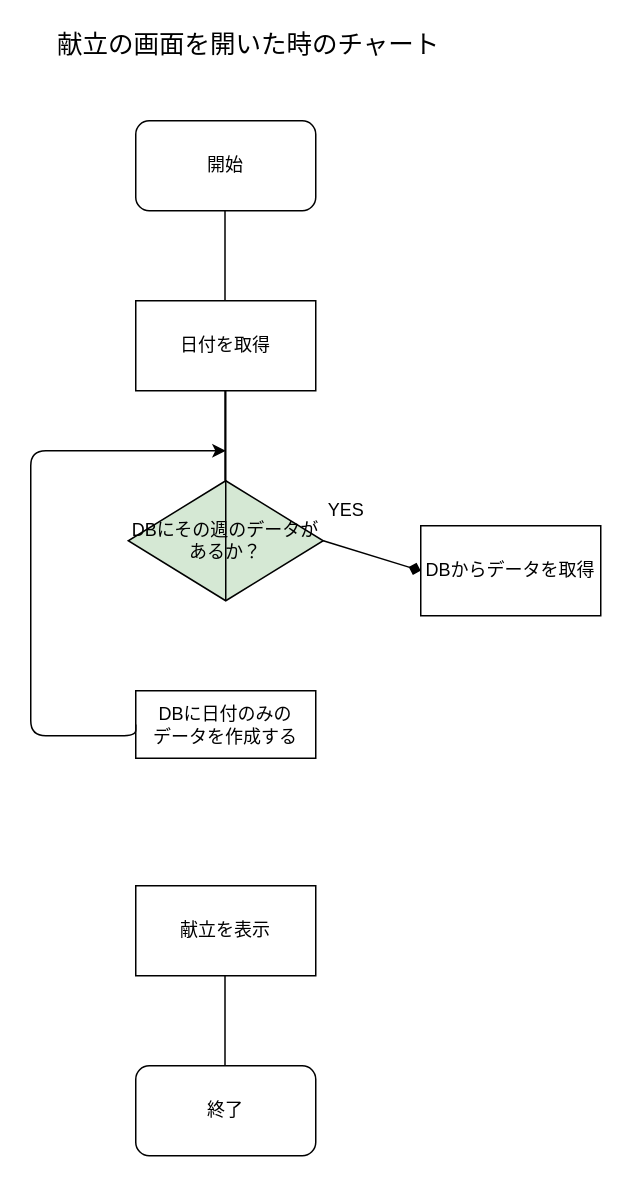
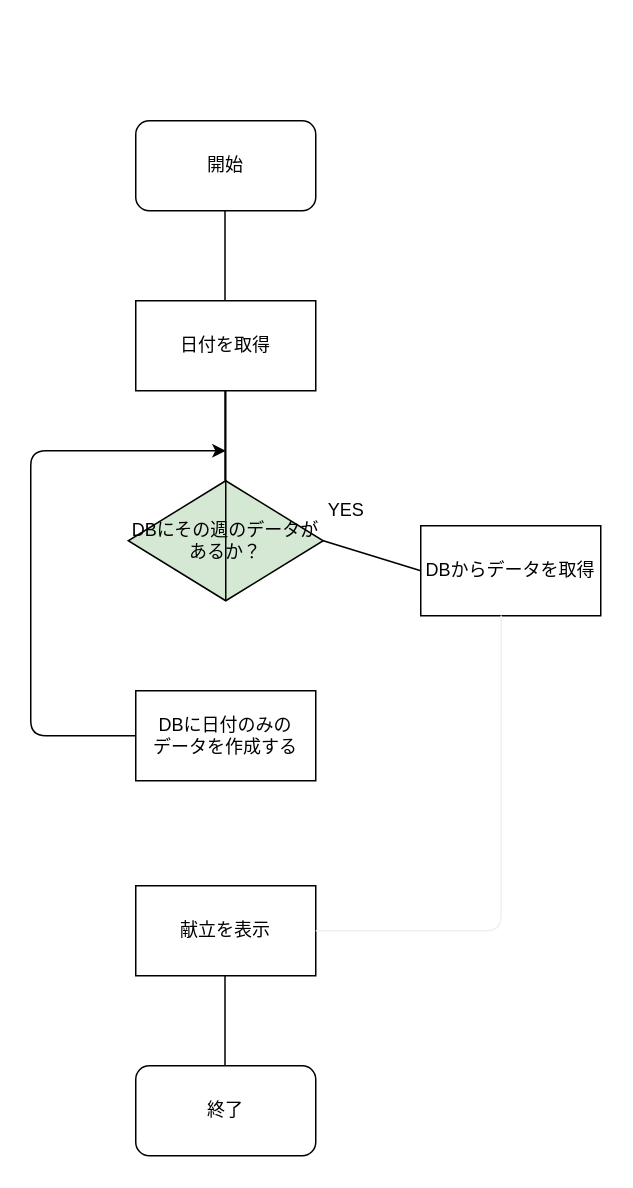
  <mxCell id="0" />
  <mxCell id="1" parent="0" />
  <mxCell id="2" value="開始" style="rounded=1;whiteSpace=wrap;html=1;" vertex="1" parent="1"><mxGeometry x="90" y="80" width="120" height="60" as="geometry" /></mxCell>
  <mxCell id="3" value="日付を取得" style="rounded=0;whiteSpace=wrap;html=1;" vertex="1" parent="1"><mxGeometry x="90" y="200" width="120" height="60" as="geometry" /></mxCell>
  <mxCell id="4" value="DBにその週のデータが&lt;br&gt;あるか？" style="rhombus;whiteSpace=wrap;html=1;fillColor=#d5e8d4;" vertex="1" parent="1"><mxGeometry x="85" y="320" width="130" height="80" as="geometry" /></mxCell>
  <mxCell id="5" value="DBからデータを取得" style="rounded=0;whiteSpace=wrap;html=1;" vertex="1" parent="1"><mxGeometry x="280" y="350" width="120" height="60" as="geometry" /></mxCell>
- <mxCell id="6" value="" style="endArrow=diamond;html=1;exitX=1;exitY=0.5;exitDx=0;exitDy=0;entryX=0;entryY=0.5;entryDx=0;entryDy=0;" edge="1" parent="1" source="4" target="5"><mxGeometry width="50" height="50" relative="1" as="geometry"><mxPoint x="220" y="400" as="sourcePoint" /><mxPoint x="270" y="350" as="targetPoint" /></mxGeometry></mxCell>
- <mxCell id="7" value="DBに日付のみの&lt;br&gt;データを作成する" style="rounded=0;whiteSpace=wrap;html=1;" vertex="1" parent="1"><mxGeometry x="90" y="460" width="120" height="45" as="geometry" /></mxCell>
+ <mxCell id="6" value="" style="endArrow=none;html=1;exitX=1;exitY=0.5;exitDx=0;exitDy=0;entryX=0;entryY=0.5;entryDx=0;entryDy=0;" edge="1" parent="1" source="4" target="5"><mxGeometry width="50" height="50" relative="1" as="geometry"><mxPoint x="220" y="400" as="sourcePoint" /><mxPoint x="270" y="350" as="targetPoint" /></mxGeometry></mxCell>
+ <mxCell id="7" value="DBに日付のみの&lt;br&gt;データを作成する" style="rounded=0;whiteSpace=wrap;html=1;" vertex="1" parent="1"><mxGeometry x="90" y="460" width="120" height="60" as="geometry" /></mxCell>
  <mxCell id="8" value="" style="endArrow=none;html=1;exitX=0.5;exitY=1;exitDx=0;exitDy=0;" edge="1" parent="1" source="4" target="3"><mxGeometry width="50" height="50" relative="1" as="geometry"><mxPoint x="150" y="420" as="sourcePoint" /><mxPoint x="155" y="440" as="targetPoint" /></mxGeometry></mxCell>
  <mxCell id="9" value="" style="endArrow=none;html=1;exitX=0.5;exitY=1;exitDx=0;exitDy=0;entryX=0.5;entryY=0;entryDx=0;entryDy=0;" edge="1" parent="1"><mxGeometry width="50" height="50" relative="1" as="geometry"><mxPoint x="149.5" y="260" as="sourcePoint" /><mxPoint x="149.5" y="320" as="targetPoint" /></mxGeometry></mxCell>
  <mxCell id="10" value="YES" style="text;html=1;align=center;verticalAlign=middle;resizable=0;points=[];autosize=1;" vertex="1" parent="1"><mxGeometry x="210" y="330" width="40" height="20" as="geometry" /></mxCell>
  <mxCell id="11" value="" style="endArrow=none;html=1;exitX=0.5;exitY=1;exitDx=0;exitDy=0;entryX=0.5;entryY=0;entryDx=0;entryDy=0;" edge="1" parent="1"><mxGeometry width="50" height="50" relative="1" as="geometry"><mxPoint x="149.5" y="140" as="sourcePoint" /><mxPoint x="149.5" y="200" as="targetPoint" /></mxGeometry></mxCell>
  <mxCell id="12" value="終了" style="rounded=1;whiteSpace=wrap;html=1;" vertex="1" parent="1"><mxGeometry x="90" y="710" width="120" height="60" as="geometry" /></mxCell>
  <mxCell id="13" value="" style="endArrow=classic;html=1;edgeStyle=orthogonalEdgeStyle;exitX=0;exitY=0.5;exitDx=0;exitDy=0;" edge="1" parent="1" source="7"><mxGeometry width="50" height="50" relative="1" as="geometry"><mxPoint x="50" y="560" as="sourcePoint" /><mxPoint x="150" y="300" as="targetPoint" /><Array as="points"><mxPoint x="20" y="490" /><mxPoint x="20" y="300" /></Array></mxGeometry></mxCell>
  <mxCell id="14" value="献立を表示" style="whiteSpace=wrap;html=1;" vertex="1" parent="1"><mxGeometry x="90" y="590" width="120" height="60" as="geometry" /></mxCell>
  <mxCell id="15" value="" style="endArrow=none;html=1;exitX=0.5;exitY=1;exitDx=0;exitDy=0;entryX=0.5;entryY=0;entryDx=0;entryDy=0;" edge="1" parent="1"><mxGeometry width="50" height="50" relative="1" as="geometry"><mxPoint x="149.5" y="650" as="sourcePoint" /><mxPoint x="149.5" y="710" as="targetPoint" /></mxGeometry></mxCell>
- <mxCell id="17" value="&lt;font style=&quot;font-size: 17px&quot;&gt;献立の画面を開いた時のチャート&lt;/font&gt;" style="text;html=1;align=center;verticalAlign=middle;resizable=0;points=[];autosize=1;" vertex="1" parent="1"><mxGeometry x="30" y="20" width="270" height="20" as="geometry" /></mxCell>
+ <mxCell id="16" value="" style="endArrow=none;html=1;strokeColor=#f0f0f0;edgeStyle=orthogonalEdgeStyle;exitX=1;exitY=0.5;exitDx=0;exitDy=0;entryX=0.447;entryY=0.996;entryDx=0;entryDy=0;entryPerimeter=0;" edge="1" parent="1" source="14" target="5"><mxGeometry width="50" height="50" relative="1" as="geometry"><mxPoint x="340" y="620" as="sourcePoint" /><mxPoint x="340" y="420" as="targetPoint" /></mxGeometry></mxCell>
